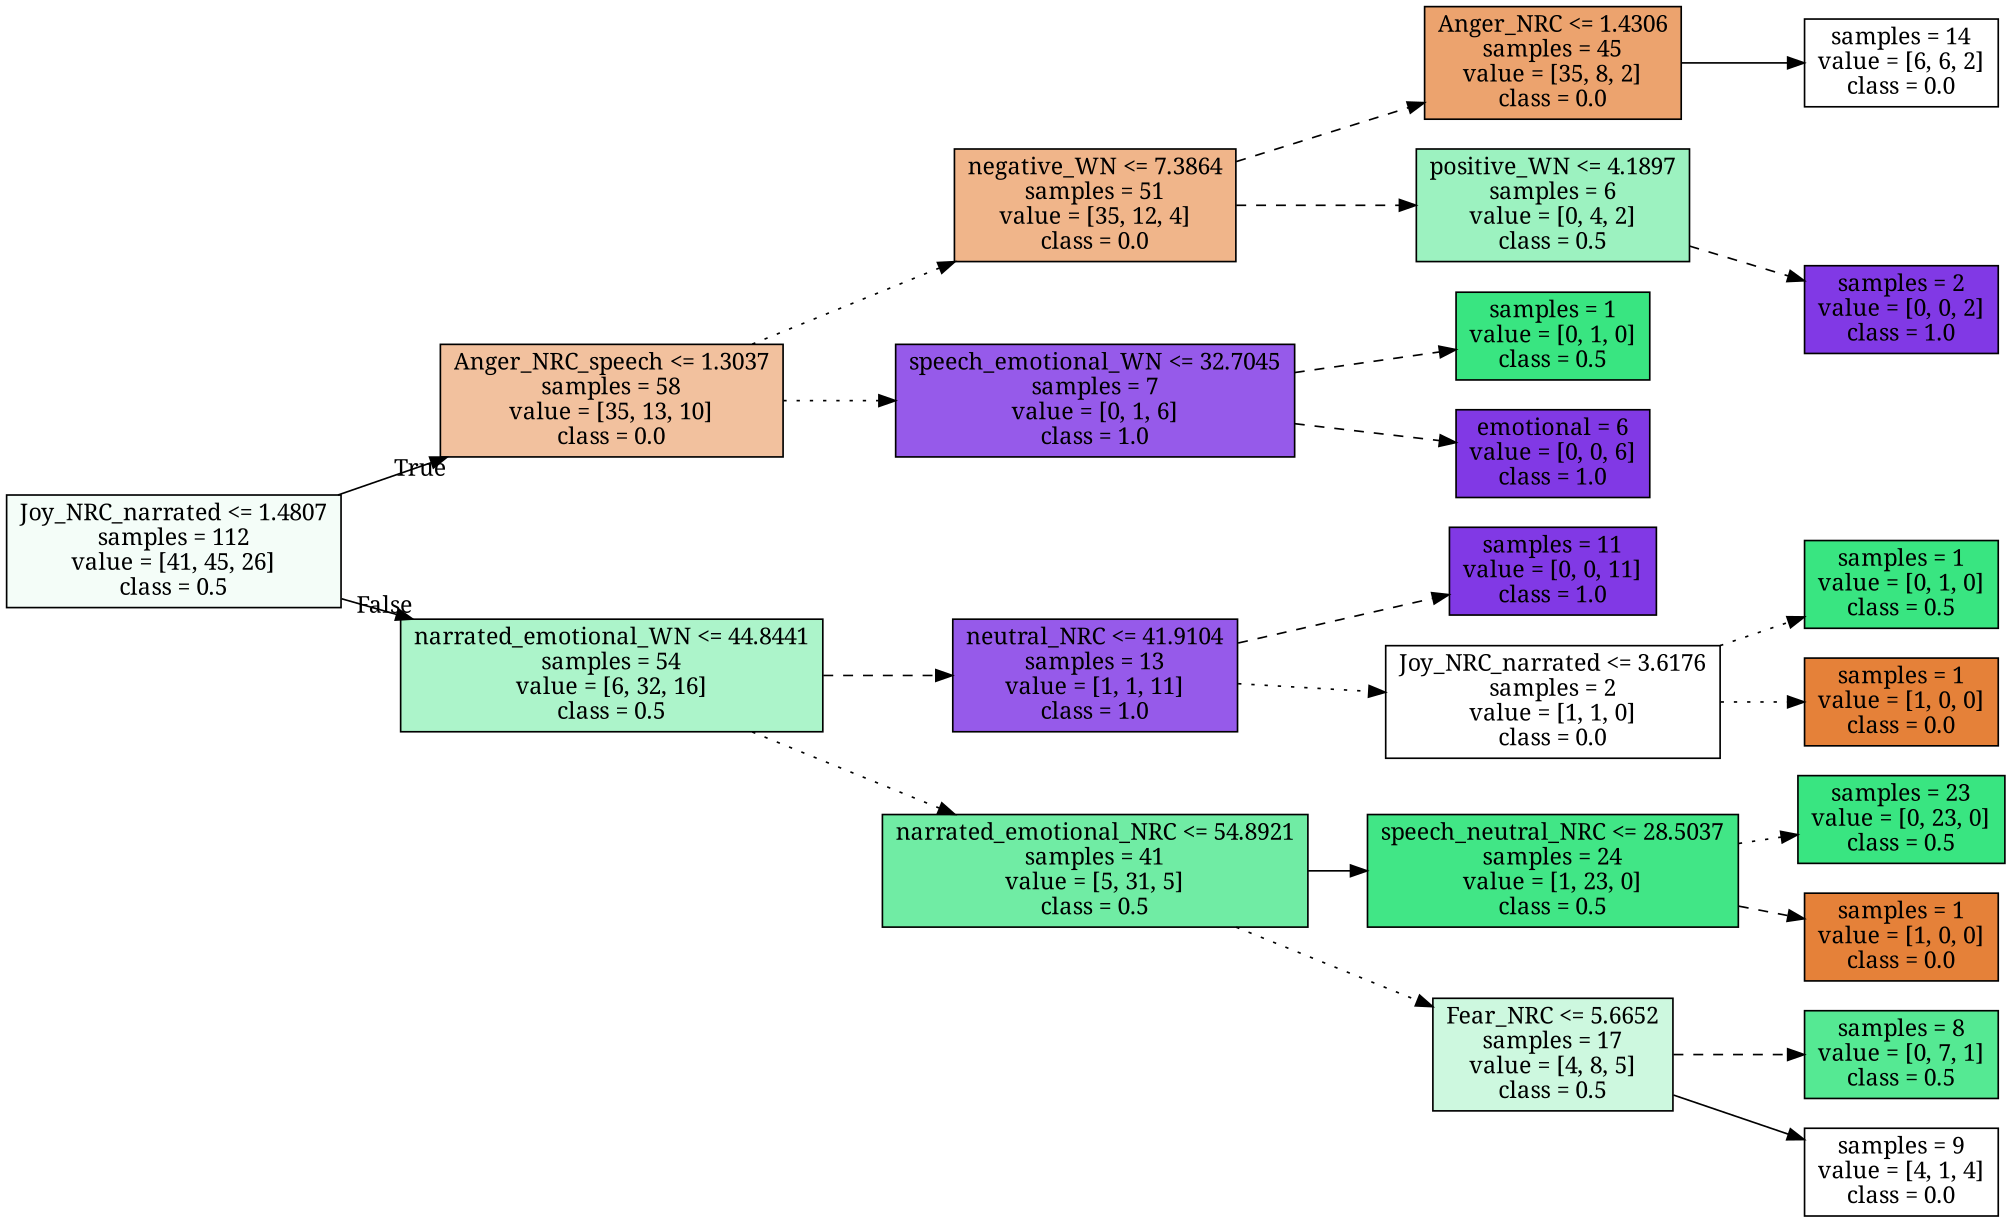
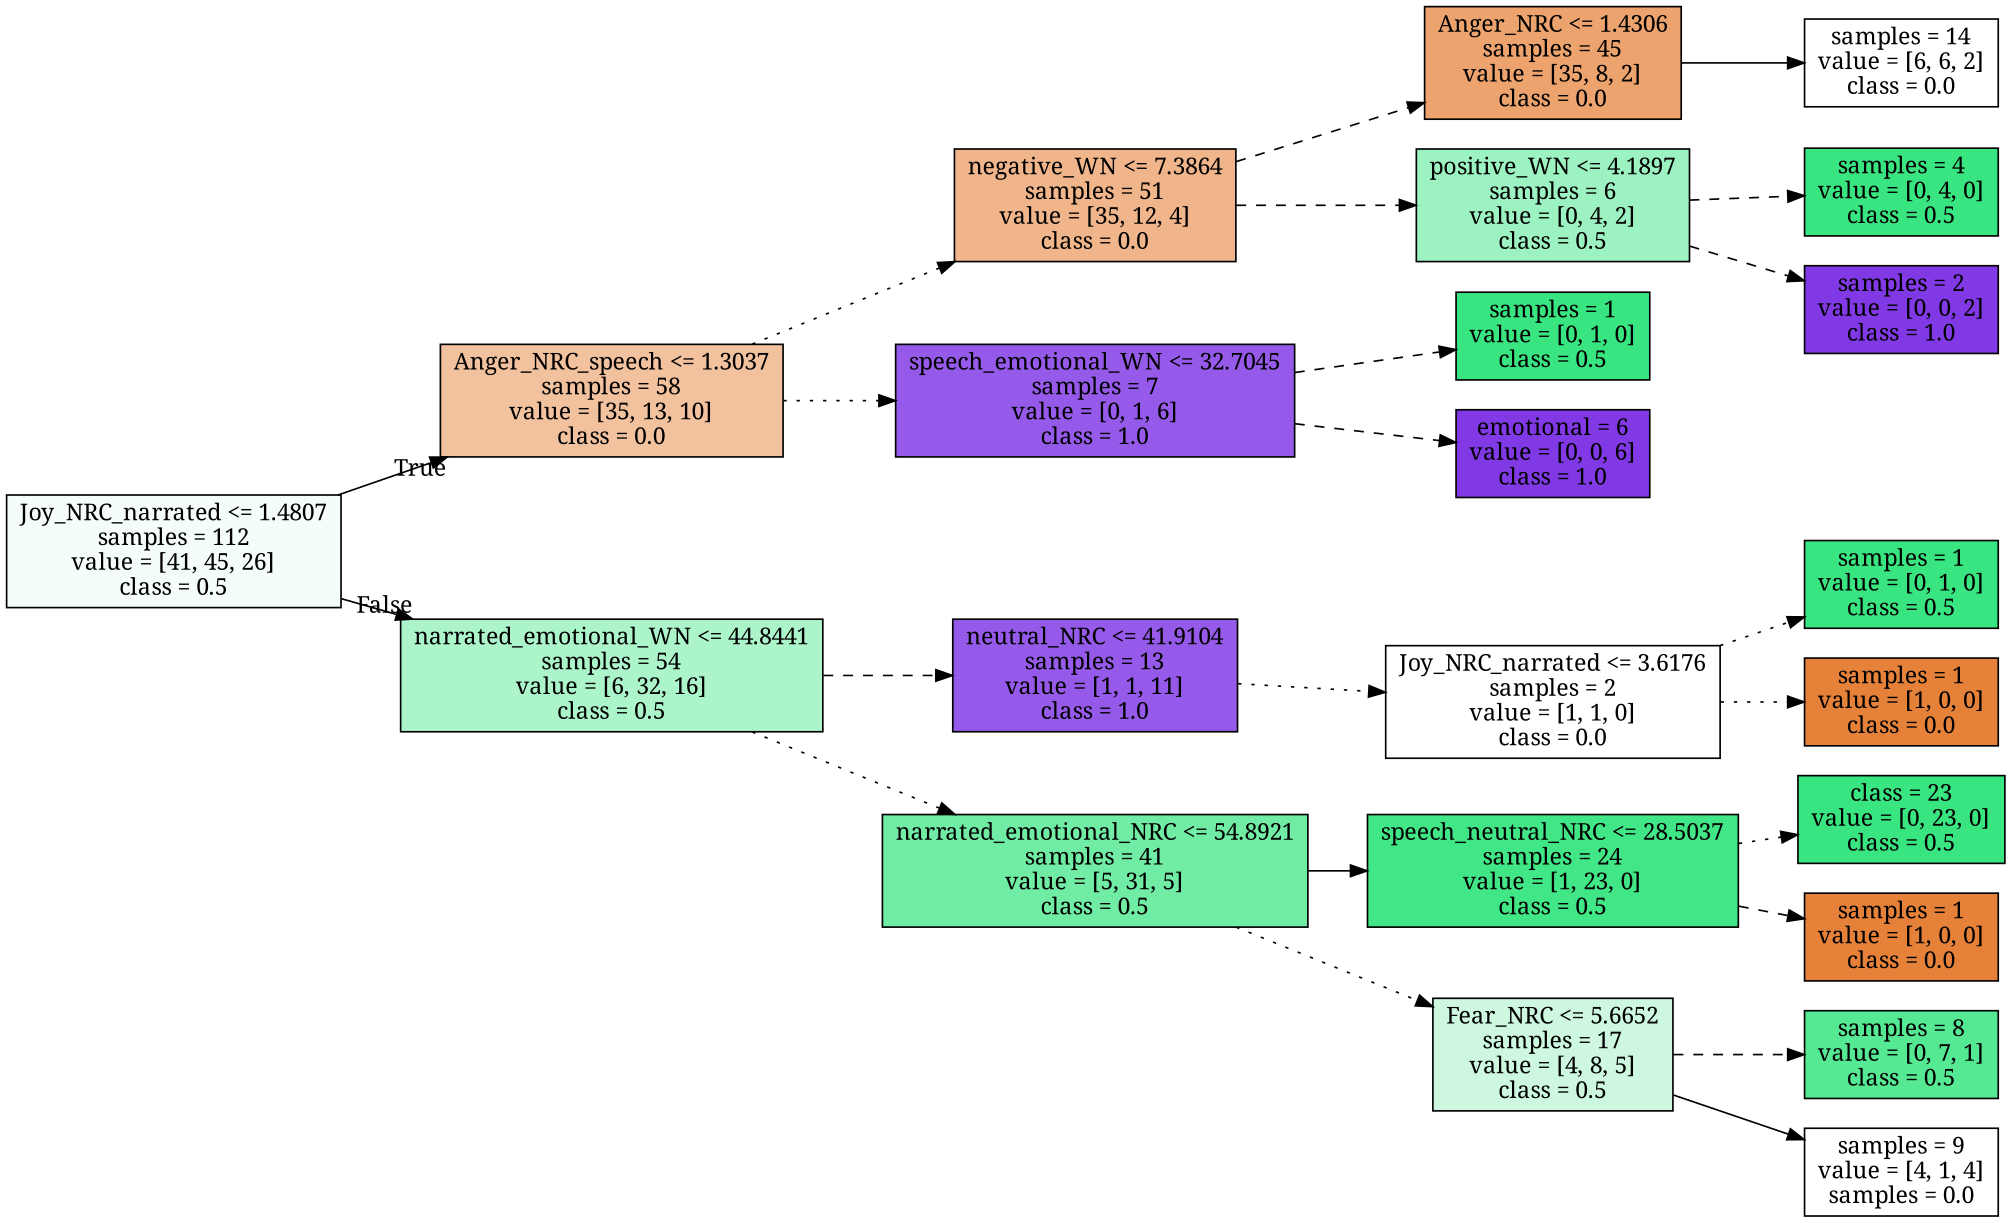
  digraph {
    fontname="Noto Serif"
    rankdir=LR
    node [color=black fillcolor="#39e581ff" fontname="Noto Serif" shape=box style=filled]
    edge [fontname="Noto Serif" style=dashed]
    n1 [fillcolor="#39e5810e" label="Joy_NRC_narrated <= 1.4807\nsamples = 112\nvalue = [41, 45, 26]\nclass = 0.5"]
    n2 [fillcolor="#e581397d" label="Anger_NRC_speech <= 1.3037\nsamples = 58\nvalue = [35, 13, 10]\nclass = 0.0"]
    n3 [fillcolor="#39e5816b" label="narrated_emotional_WN <= 44.8441\nsamples = 54\nvalue = [6, 32, 16]\nclass = 0.5"]
    n4 [fillcolor="#e5813996" label="negative_WN <= 7.3864\nsamples = 51\nvalue = [35, 12, 4]\nclass = 0.0"]
    n5 [fillcolor="#8139e5d4" label="speech_emotional_WN <= 32.7045\nsamples = 7\nvalue = [0, 1, 6]\nclass = 1.0"]
    n6 [fillcolor="#8139e5d4" label="neutral_NRC <= 41.9104\nsamples = 13\nvalue = [1, 1, 11]\nclass = 1.0"]
    n7 [fillcolor="#39e581b8" label="narrated_emotional_NRC <= 54.8921\nsamples = 41\nvalue = [5, 31, 5]\nclass = 0.5"]
    n8 [fillcolor="#e58139ba" label="Anger_NRC <= 1.4306\nsamples = 45\nvalue = [35, 8, 2]\nclass = 0.0"]
    n9 [fillcolor="#39e5817f" label="positive_WN <= 4.1897\nsamples = 6\nvalue = [0, 4, 2]\nclass = 0.5"]
    n10 [label="samples = 1\nvalue = [0, 1, 0]\nclass = 0.5"]
    n11 [fillcolor="#8139e5ff" label="emotional = 6\nvalue = [0, 0, 6]\nclass = 1.0"]
    n12 [fillcolor="#e5813900" label="samples = 14\nvalue = [6, 6, 2]\nclass = 0.0"]
+   n13 [label="samples = 4\nvalue = [0, 4, 0]\nclass = 0.5"]
    n14 [fillcolor="#8139e5ff" label="samples = 2\nvalue = [0, 0, 2]\nclass = 1.0"]
-   n15 [fillcolor="#8139e5ff" label="samples = 11\nvalue = [0, 0, 11]\nclass = 1.0"]
    n16 [fillcolor="#e5813900" label="Joy_NRC_narrated <= 3.6176\nsamples = 2\nvalue = [1, 1, 0]\nclass = 0.0"]
    n17 [fillcolor="#39e581f4" label="speech_neutral_NRC <= 28.5037\nsamples = 24\nvalue = [1, 23, 0]\nclass = 0.5"]
    n18 [fillcolor="#39e58140" label="Fear_NRC <= 5.6652\nsamples = 17\nvalue = [4, 8, 5]\nclass = 0.5"]
    n19 [label="samples = 1\nvalue = [0, 1, 0]\nclass = 0.5"]
    n20 [fillcolor="#e58139ff" label="samples = 1\nvalue = [1, 0, 0]\nclass = 0.0"]
-   n21 [label="samples = 23\nvalue = [0, 23, 0]\nclass = 0.5"]
+   n21 [label="class = 23\nvalue = [0, 23, 0]\nclass = 0.5"]
    n22 [fillcolor="#e58139ff" label="samples = 1\nvalue = [1, 0, 0]\nclass = 0.0"]
    n23 [fillcolor="#39e581db" label="samples = 8\nvalue = [0, 7, 1]\nclass = 0.5"]
-   n24 [fillcolor="#e5813900" label="samples = 9\nvalue = [4, 1, 4]\nclass = 0.0"]
+   n24 [fillcolor="#e5813900" label="samples = 9\nvalue = [4, 1, 4]\nsamples = 0.0"]
    n1 -> n2 [headlabel=True labelangle=45 labeldistance=2.5 style=solid]
    n1 -> n3 [headlabel=False labelangle=-45 labeldistance=2.5 style=solid]
    n2 -> n4 [style=dotted]
    n2 -> n5 [style=dotted]
    n3 -> n6
    n3 -> n7 [style=dotted]
    n4 -> n8
    n4 -> n9
    n5 -> n10
    n5 -> n11
-   n6 -> n15
    n6 -> n16 [style=dotted]
    n7 -> n17 [style=solid]
    n7 -> n18 [style=dotted]
    n8 -> n12 [style=solid]
+   n9 -> n13
    n9 -> n14
    n16 -> n19 [style=dotted]
    n16 -> n20 [style=dotted]
    n17 -> n21 [style=dotted]
    n17 -> n22
    n18 -> n23
    n18 -> n24 [style=solid]
  }
